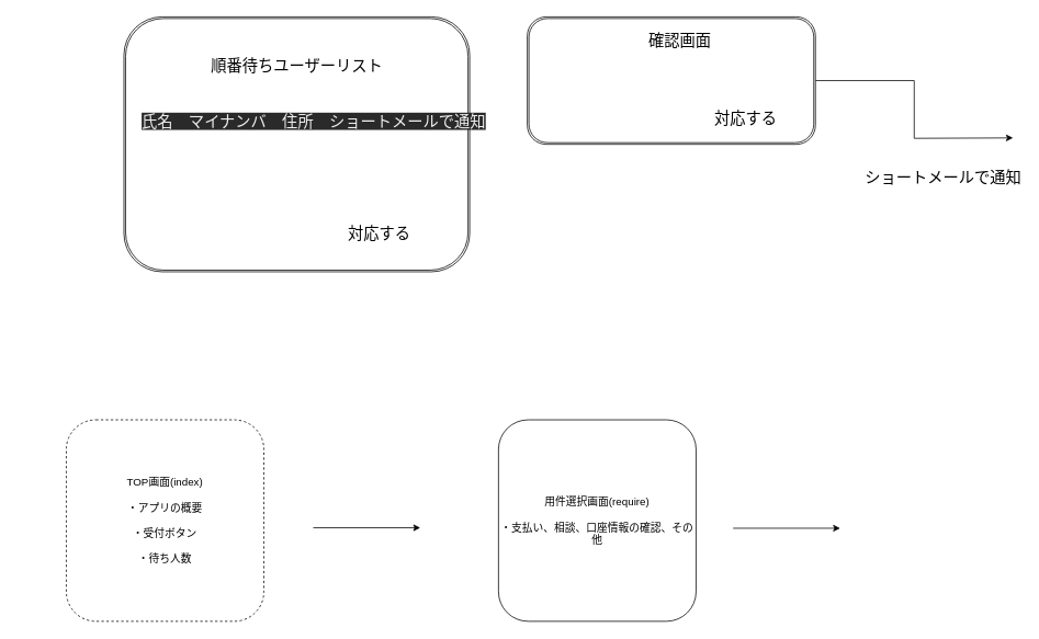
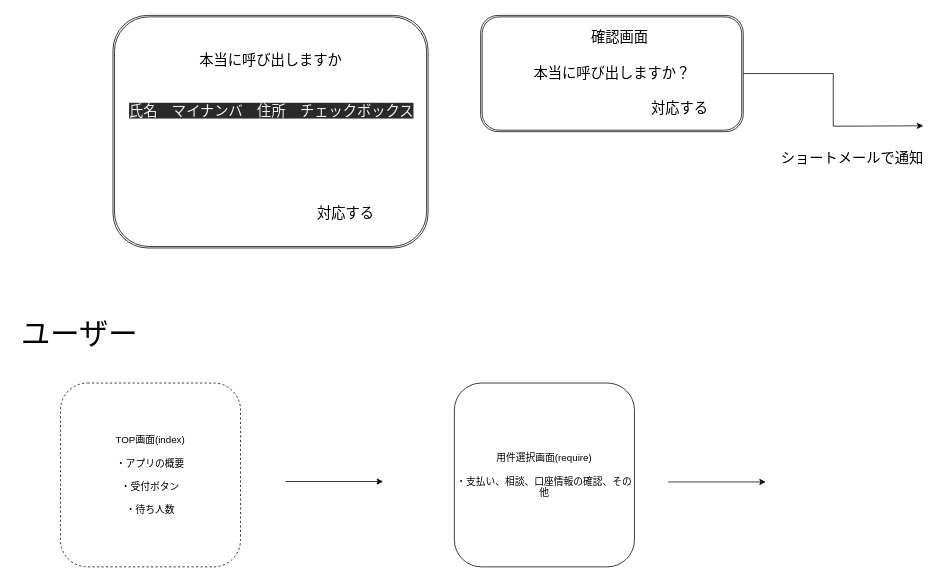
  <mxCell id="0" />
  <mxCell id="1" parent="0" />
  <mxCell id="2" value="" style="edgeStyle=orthogonalEdgeStyle;rounded=0;orthogonalLoop=1;jettySize=auto;html=1;fontSize=19;" parent="1" target="3" edge="1"><mxGeometry relative="1" as="geometry"><mxPoint x="375.059" y="210" as="sourcePoint" /></mxGeometry></mxCell>
  <mxCell id="3" value="" style="shape=ext;double=1;rounded=1;whiteSpace=wrap;html=1;align=left;fontSize=19;" parent="1" vertex="1"><mxGeometry x="150" y="20" width="420" height="310" as="geometry" /></mxCell>
  <mxCell id="4" value="対応する" style="text;html=1;align=center;verticalAlign=middle;resizable=0;points=[];autosize=1;fontSize=19;" parent="1" vertex="1"><mxGeometry x="415" y="270" width="90" height="30" as="geometry" /></mxCell>
- <mxCell id="5" value="順番待ちユーザーリスト" style="text;html=1;align=center;verticalAlign=middle;resizable=0;points=[];autosize=1;fontSize=19;" parent="1" vertex="1"><mxGeometry x="250" y="65" width="220" height="30" as="geometry" /></mxCell>
+ <mxCell id="5" value="本当に呼び出しますか" style="text;html=1;align=center;verticalAlign=middle;resizable=0;points=[];autosize=1;fontSize=19;" parent="1" vertex="1"><mxGeometry x="250" y="65" width="220" height="30" as="geometry" /></mxCell>
  <mxCell id="6" style="edgeStyle=orthogonalEdgeStyle;rounded=0;orthogonalLoop=1;jettySize=auto;html=1;exitX=1;exitY=0.5;exitDx=0;exitDy=0;fontSize=19;" parent="1" source="7" edge="1"><mxGeometry relative="1" as="geometry"><mxPoint x="1230" y="167.176" as="targetPoint" /></mxGeometry></mxCell>
  <mxCell id="7" value="" style="shape=ext;double=1;rounded=1;whiteSpace=wrap;html=1;align=left;fontSize=19;" parent="1" vertex="1"><mxGeometry x="640" y="20" width="350" height="155" as="geometry" /></mxCell>
+ <mxCell id="8" value="本当に呼び出しますか？" style="text;html=1;align=center;verticalAlign=middle;resizable=0;points=[];autosize=1;fontSize=19;" parent="1" vertex="1"><mxGeometry x="705" y="82.5" width="220" height="30" as="geometry" /></mxCell>
  <mxCell id="9" value="確認画面" style="text;html=1;align=center;verticalAlign=middle;resizable=0;points=[];autosize=1;fontSize=19;" parent="1" vertex="1"><mxGeometry x="780" y="35" width="90" height="30" as="geometry" /></mxCell>
  <mxCell id="10" value="対応する" style="text;html=1;align=center;verticalAlign=middle;resizable=0;points=[];autosize=1;fontSize=19;" parent="1" vertex="1"><mxGeometry x="860" y="130" width="90" height="30" as="geometry" /></mxCell>
- <mxCell id="11" value="&lt;span style=&quot;color: rgb(240 , 240 , 240) ; font-family: &amp;#34;helvetica&amp;#34; ; font-size: 19px ; font-style: normal ; font-weight: 400 ; letter-spacing: normal ; text-align: left ; text-indent: 0px ; text-transform: none ; word-spacing: 0px ; background-color: rgb(42 , 42 , 42) ; float: none ; display: inline&quot;&gt;氏名　マイナンバ　住所　ショートメールで通知&lt;br style=&quot;font-size: 19px&quot;&gt;&lt;/span&gt;" style="text;whiteSpace=wrap;html=1;fontSize=19;" parent="1" vertex="1"><mxGeometry x="170" y="130" width="430" height="200" as="geometry" /></mxCell>
- <mxCell id="12" value="ショートメールで通知" style="text;html=1;align=center;verticalAlign=middle;resizable=0;points=[];autosize=1;fontSize=19;" parent="1" vertex="1"><mxGeometry x="1040" y="201" width="210" height="30" as="geometry" /></mxCell>
+ <mxCell id="11" value="&lt;span style=&quot;color: rgb(240 , 240 , 240) ; font-family: &amp;#34;helvetica&amp;#34; ; font-size: 19px ; font-style: normal ; font-weight: 400 ; letter-spacing: normal ; text-align: left ; text-indent: 0px ; text-transform: none ; word-spacing: 0px ; background-color: rgb(42 , 42 , 42) ; float: none ; display: inline&quot;&gt;氏名　マイナンバ　住所　チェックボックス&lt;br style=&quot;font-size: 19px&quot;&gt;&lt;/span&gt;" style="text;whiteSpace=wrap;html=1;fontSize=19;" parent="1" vertex="1"><mxGeometry x="170" y="130" width="430" height="200" as="geometry" /></mxCell>
+ <mxCell id="12" value="ショートメールで通知" style="text;html=1;align=center;verticalAlign=middle;resizable=0;points=[];autosize=1;fontSize=19;" parent="1" vertex="1"><mxGeometry x="1030" y="196" width="210" height="30" as="geometry" /></mxCell>
  <mxCell id="13" value="TOP画面(index)&lt;br style=&quot;font-size: 13px&quot;&gt;&lt;br style=&quot;font-size: 13px&quot;&gt;・アプリの概要&lt;br style=&quot;font-size: 13px&quot;&gt;&lt;br style=&quot;font-size: 13px&quot;&gt;・受付ボタン&lt;br&gt;&lt;br&gt;・待ち人数" style="rounded=1;whiteSpace=wrap;html=1;fontSize=13;dashed=1;" parent="1" vertex="1"><mxGeometry x="80" y="510" width="240" height="245" as="geometry" /></mxCell>
  <mxCell id="14" value="用件選択画面(require)&lt;br style=&quot;font-size: 13px&quot;&gt;&lt;br style=&quot;font-size: 13px&quot;&gt;・支払い、相談、口座情報の確認、その他" style="rounded=1;whiteSpace=wrap;html=1;fontSize=13;" parent="1" vertex="1"><mxGeometry x="605" y="510" width="240" height="245" as="geometry" /></mxCell>
  <mxCell id="15" value="" style="endArrow=classic;html=1;fontSize=13;" parent="1" edge="1"><mxGeometry width="50" height="50" relative="1" as="geometry"><mxPoint x="380" y="641.24" as="sourcePoint" /><mxPoint x="510" y="641.24" as="targetPoint" /></mxGeometry></mxCell>
  <mxCell id="16" value="" style="endArrow=classic;html=1;fontSize=13;" parent="1" edge="1"><mxGeometry width="50" height="50" relative="1" as="geometry"><mxPoint x="890" y="641.83" as="sourcePoint" /><mxPoint x="1020" y="641.83" as="targetPoint" /></mxGeometry></mxCell>
+ <mxCell id="17" value="ユーザー" style="text;html=1;align=center;verticalAlign=middle;resizable=0;points=[];autosize=1;fontSize=39;" parent="1" vertex="1"><mxGeometry x="20" y="420" width="170" height="50" as="geometry" /></mxCell>
